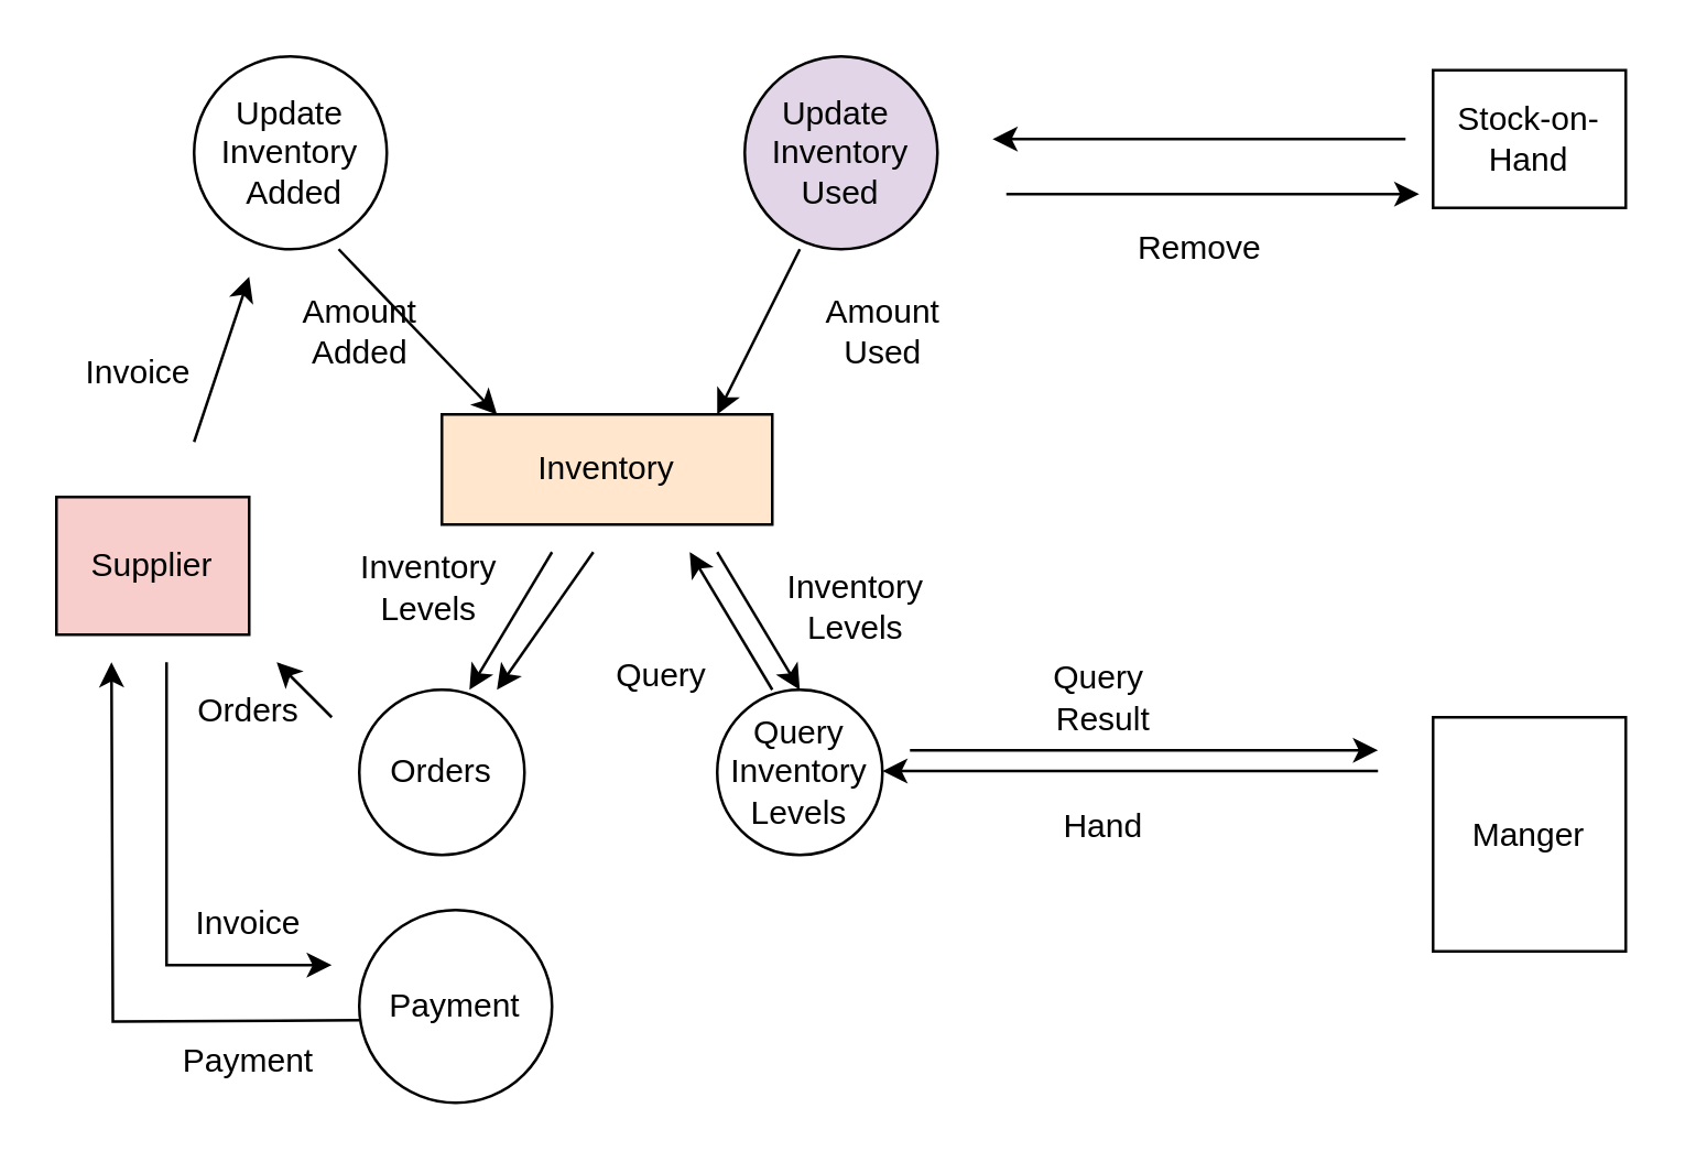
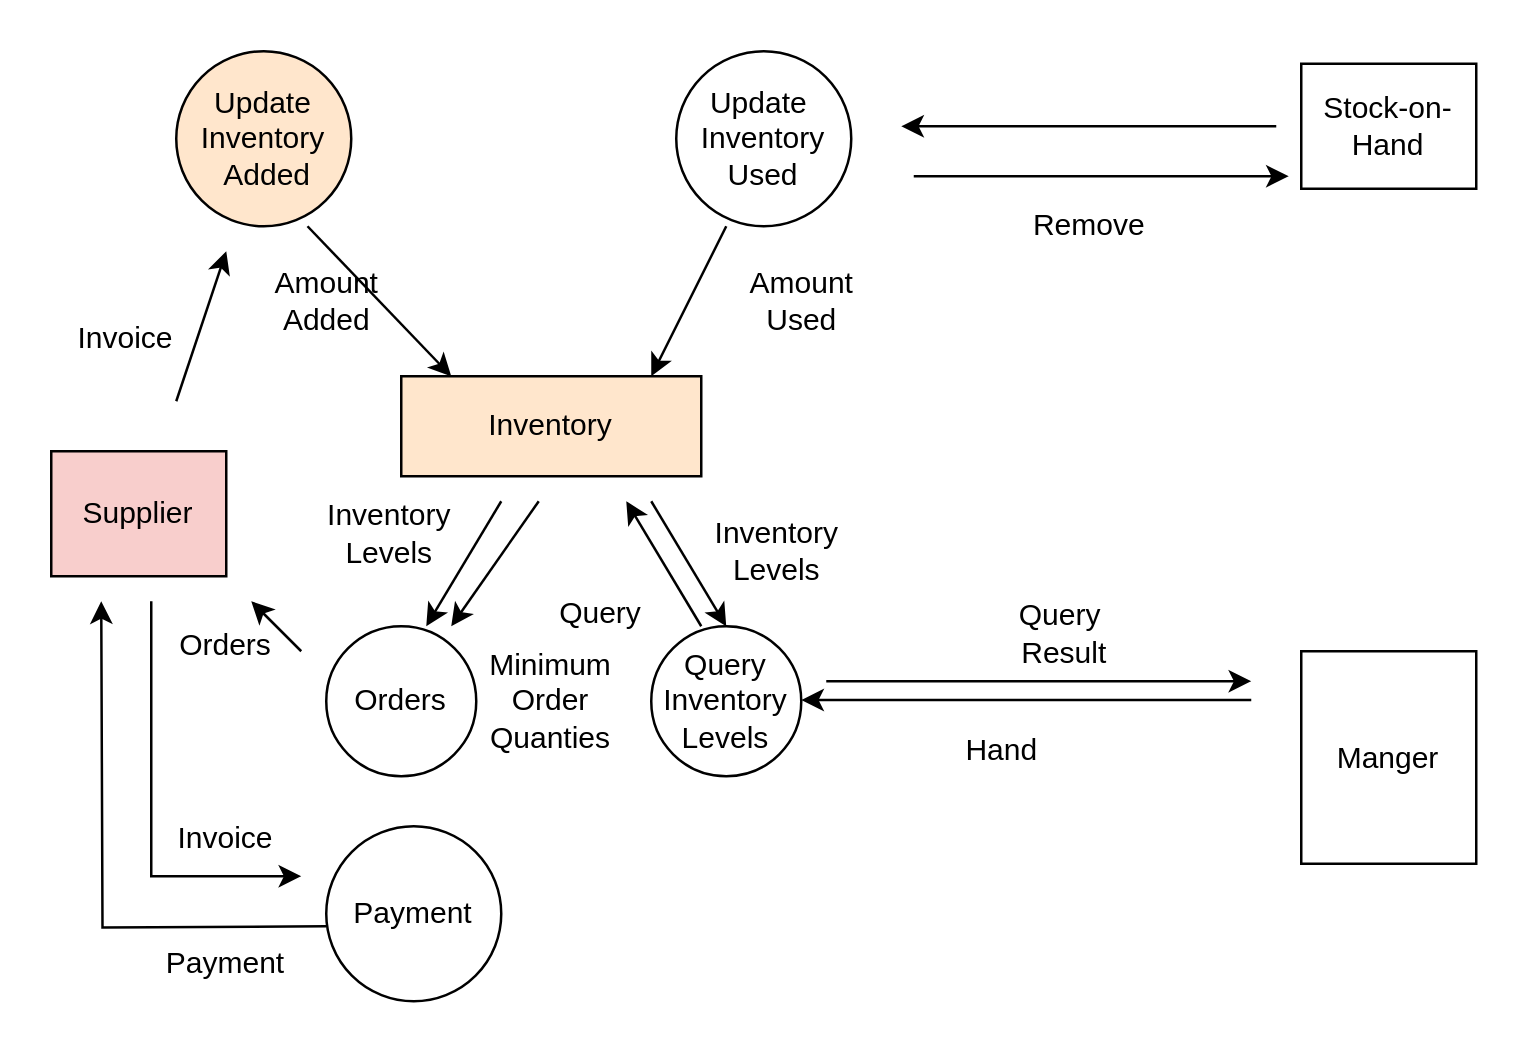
  <mxCell id="0" />
  <mxCell id="1" parent="0" />
- <mxCell id="2" value="Update&lt;br&gt;Inventory&lt;br&gt;&amp;nbsp;Added" style="ellipse;whiteSpace=wrap;html=1;aspect=fixed;" vertex="1" parent="1"><mxGeometry x="70" y="20" width="70" height="70" as="geometry" /></mxCell>
- <mxCell id="3" value="Update&amp;nbsp;&lt;br&gt;Inventory&lt;br&gt;Used" style="ellipse;whiteSpace=wrap;html=1;aspect=fixed;fillColor=#e1d5e7;" vertex="1" parent="1"><mxGeometry x="270" y="20" width="70" height="70" as="geometry" /></mxCell>
+ <mxCell id="2" value="Update&lt;br&gt;Inventory&lt;br&gt;&amp;nbsp;Added" style="ellipse;whiteSpace=wrap;html=1;aspect=fixed;fillColor=#ffe6cc;" vertex="1" parent="1"><mxGeometry x="70" y="20" width="70" height="70" as="geometry" /></mxCell>
+ <mxCell id="3" value="Update&amp;nbsp;&lt;br&gt;Inventory&lt;br&gt;Used" style="ellipse;whiteSpace=wrap;html=1;aspect=fixed;" vertex="1" parent="1"><mxGeometry x="270" y="20" width="70" height="70" as="geometry" /></mxCell>
  <mxCell id="4" value="" style="endArrow=classic;html=1;rounded=0;" edge="1" parent="1"><mxGeometry width="50" height="50" relative="1" as="geometry"><mxPoint x="510" y="50" as="sourcePoint" /><mxPoint x="360" y="50" as="targetPoint" /></mxGeometry></mxCell>
  <mxCell id="5" value="Stock-on-Hand" style="html=1;whiteSpace=wrap;" vertex="1" parent="1"><mxGeometry x="520" y="25" width="70" height="50" as="geometry" /></mxCell>
  <mxCell id="6" value="Manger" style="html=1;whiteSpace=wrap;" vertex="1" parent="1"><mxGeometry x="520" y="260" width="70" height="85" as="geometry" /></mxCell>
  <mxCell id="7" value="" style="endArrow=classic;html=1;rounded=0;" edge="1" parent="1"><mxGeometry width="50" height="50" relative="1" as="geometry"><mxPoint x="290" y="90" as="sourcePoint" /><mxPoint x="260" y="150" as="targetPoint" /></mxGeometry></mxCell>
  <mxCell id="8" value="" style="endArrow=classic;html=1;rounded=0;exitX=0.75;exitY=1;exitDx=0;exitDy=0;exitPerimeter=0;" edge="1" parent="1" source="2"><mxGeometry width="50" height="50" relative="1" as="geometry"><mxPoint x="139.998" y="89.998" as="sourcePoint" /><mxPoint x="180" y="150" as="targetPoint" /></mxGeometry></mxCell>
  <mxCell id="9" value="" style="endArrow=classic;html=1;rounded=0;" edge="1" parent="1"><mxGeometry width="50" height="50" relative="1" as="geometry"><mxPoint x="70" y="160" as="sourcePoint" /><mxPoint x="90" y="100" as="targetPoint" /></mxGeometry></mxCell>
  <mxCell id="10" value="Supplier" style="html=1;whiteSpace=wrap;fillColor=#f8cecc;" vertex="1" parent="1"><mxGeometry x="20" y="180" width="70" height="50" as="geometry" /></mxCell>
  <mxCell id="11" value="" style="endArrow=classic;html=1;rounded=0;" edge="1" parent="1"><mxGeometry width="50" height="50" relative="1" as="geometry"><mxPoint x="120" y="260" as="sourcePoint" /><mxPoint x="100" y="240" as="targetPoint" /></mxGeometry></mxCell>
  <mxCell id="12" value="" style="endArrow=classic;html=1;rounded=0;edgeStyle=orthogonalEdgeStyle;" edge="1" parent="1"><mxGeometry width="50" height="50" relative="1" as="geometry"><mxPoint x="130" y="370" as="sourcePoint" /><mxPoint x="40" y="240" as="targetPoint" /></mxGeometry></mxCell>
  <mxCell id="13" value="" style="endArrow=classic;html=1;rounded=0;edgeStyle=orthogonalEdgeStyle;" edge="1" parent="1"><mxGeometry width="50" height="50" relative="1" as="geometry"><mxPoint x="60" y="240" as="sourcePoint" /><mxPoint x="120" y="350" as="targetPoint" /><Array as="points"><mxPoint x="60" y="350" /><mxPoint x="120" y="350" /></Array></mxGeometry></mxCell>
  <mxCell id="14" value="Payment" style="ellipse;whiteSpace=wrap;html=1;aspect=fixed;" vertex="1" parent="1"><mxGeometry x="130" y="330" width="70" height="70" as="geometry" /></mxCell>
  <mxCell id="15" value="Orders" style="ellipse;whiteSpace=wrap;html=1;aspect=fixed;" vertex="1" parent="1"><mxGeometry x="130" y="250" width="60" height="60" as="geometry" /></mxCell>
  <mxCell id="16" value="Inventory" style="rounded=0;whiteSpace=wrap;html=1;fillColor=#ffe6cc;" vertex="1" parent="1"><mxGeometry x="160" y="150" width="120" height="40" as="geometry" /></mxCell>
  <mxCell id="17" value="" style="endArrow=classic;html=1;rounded=0;" edge="1" parent="1"><mxGeometry width="50" height="50" relative="1" as="geometry"><mxPoint x="260" y="200" as="sourcePoint" /><mxPoint x="290" y="250" as="targetPoint" /></mxGeometry></mxCell>
  <mxCell id="18" value="" style="endArrow=classic;html=1;rounded=0;" edge="1" parent="1"><mxGeometry width="50" height="50" relative="1" as="geometry"><mxPoint x="280" y="250" as="sourcePoint" /><mxPoint x="250" y="200" as="targetPoint" /></mxGeometry></mxCell>
  <mxCell id="19" value="" style="endArrow=classic;html=1;rounded=0;" edge="1" parent="1"><mxGeometry width="50" height="50" relative="1" as="geometry"><mxPoint x="215" y="200" as="sourcePoint" /><mxPoint x="180" y="250" as="targetPoint" /><Array as="points"><mxPoint x="180" y="250" /></Array></mxGeometry></mxCell>
  <mxCell id="20" value="" style="endArrow=classic;html=1;rounded=0;" edge="1" parent="1"><mxGeometry width="50" height="50" relative="1" as="geometry"><mxPoint x="200" y="200" as="sourcePoint" /><mxPoint x="170" y="250" as="targetPoint" /><Array as="points" /></mxGeometry></mxCell>
  <mxCell id="21" value="Query&lt;br style=&quot;border-color: var(--border-color);&quot;&gt;Inventory&lt;br style=&quot;border-color: var(--border-color);&quot;&gt;Levels" style="ellipse;whiteSpace=wrap;html=1;aspect=fixed;" vertex="1" parent="1"><mxGeometry x="260" y="250" width="60" height="60" as="geometry" /></mxCell>
  <mxCell id="22" value="" style="endArrow=classic;html=1;rounded=0;" edge="1" parent="1"><mxGeometry width="50" height="50" relative="1" as="geometry"><mxPoint x="500" y="279.5" as="sourcePoint" /><mxPoint x="320" y="279.5" as="targetPoint" /></mxGeometry></mxCell>
  <mxCell id="23" value="" style="endArrow=classic;html=1;rounded=0;" edge="1" parent="1"><mxGeometry width="50" height="50" relative="1" as="geometry"><mxPoint x="330" y="272" as="sourcePoint" /><mxPoint x="500" y="272" as="targetPoint" /></mxGeometry></mxCell>
  <mxCell id="24" value="Invoice" style="text;strokeColor=none;align=center;fillColor=none;html=1;verticalAlign=middle;whiteSpace=wrap;rounded=0;" vertex="1" parent="1"><mxGeometry x="60" y="320" width="60" height="30" as="geometry" /></mxCell>
  <mxCell id="25" value="Payment" style="text;strokeColor=none;align=center;fillColor=none;html=1;verticalAlign=middle;whiteSpace=wrap;rounded=0;" vertex="1" parent="1"><mxGeometry x="60" y="370" width="60" height="30" as="geometry" /></mxCell>
  <mxCell id="26" value="Query" style="text;strokeColor=none;align=center;fillColor=none;html=1;verticalAlign=middle;whiteSpace=wrap;rounded=0;" vertex="1" parent="1"><mxGeometry x="210" y="230" width="60" height="30" as="geometry" /></mxCell>
- <mxCell id="28" value="Query&amp;nbsp;&lt;br&gt;Result" style="text;html=1;align=center;verticalAlign=middle;resizable=0;points=[];autosize=1;strokeColor=none;fillColor=none;" vertex="1" parent="1"><mxGeometry x="370" y="233" width="60" height="40" as="geometry" /></mxCell>
+ <mxCell id="27" value="Minimum Order&lt;br&gt;Quanties" style="text;strokeColor=none;align=center;fillColor=none;html=1;verticalAlign=middle;whiteSpace=wrap;rounded=0;" vertex="1" parent="1"><mxGeometry x="190" y="265" width="60" height="30" as="geometry" /></mxCell>
+ <mxCell id="28" value="Query&amp;nbsp;&lt;br&gt;Result" style="text;html=1;align=center;verticalAlign=middle;resizable=0;points=[];autosize=1;strokeColor=none;fillColor=none;" vertex="1" parent="1"><mxGeometry x="395" y="233" width="60" height="40" as="geometry" /></mxCell>
  <mxCell id="29" value="Hand" style="text;html=1;align=center;verticalAlign=middle;resizable=0;points=[];autosize=1;strokeColor=none;fillColor=none;" vertex="1" parent="1"><mxGeometry x="365" y="285" width="70" height="30" as="geometry" /></mxCell>
  <mxCell id="30" value="Amount &lt;br&gt;Used" style="text;html=1;align=center;verticalAlign=middle;resizable=0;points=[];autosize=1;strokeColor=none;fillColor=none;" vertex="1" parent="1"><mxGeometry x="290" y="100" width="60" height="40" as="geometry" /></mxCell>
  <mxCell id="31" value="Inventory&lt;br style=&quot;border-color: var(--border-color);&quot;&gt;&lt;span style=&quot;&quot;&gt;Levels&lt;/span&gt;" style="text;html=1;align=center;verticalAlign=middle;resizable=0;points=[];autosize=1;strokeColor=none;fillColor=none;" vertex="1" parent="1"><mxGeometry x="275" y="200" width="70" height="40" as="geometry" /></mxCell>
  <mxCell id="32" value="Amount &lt;br&gt;Added" style="text;html=1;align=center;verticalAlign=middle;resizable=0;points=[];autosize=1;strokeColor=none;fillColor=none;" vertex="1" parent="1"><mxGeometry x="100" y="100" width="60" height="40" as="geometry" /></mxCell>
  <mxCell id="33" value="Invoice" style="text;strokeColor=none;align=center;fillColor=none;html=1;verticalAlign=middle;whiteSpace=wrap;rounded=0;" vertex="1" parent="1"><mxGeometry x="20" y="120" width="60" height="30" as="geometry" /></mxCell>
  <mxCell id="34" value="Orders" style="text;strokeColor=none;align=center;fillColor=none;html=1;verticalAlign=middle;whiteSpace=wrap;rounded=0;" vertex="1" parent="1"><mxGeometry x="60" y="243" width="60" height="30" as="geometry" /></mxCell>
  <mxCell id="35" value="Inventory&lt;br style=&quot;border-color: var(--border-color);&quot;&gt;&lt;span style=&quot;&quot;&gt;Levels&lt;/span&gt;" style="text;html=1;align=center;verticalAlign=middle;resizable=0;points=[];autosize=1;strokeColor=none;fillColor=none;" vertex="1" parent="1"><mxGeometry x="120" y="193" width="70" height="40" as="geometry" /></mxCell>
  <mxCell id="36" value="" style="endArrow=classic;html=1;rounded=0;" edge="1" parent="1"><mxGeometry width="50" height="50" relative="1" as="geometry"><mxPoint x="365" y="70" as="sourcePoint" /><mxPoint x="515" y="70" as="targetPoint" /></mxGeometry></mxCell>
  <mxCell id="37" value="Remove" style="text;html=1;align=center;verticalAlign=middle;resizable=0;points=[];autosize=1;strokeColor=none;fillColor=none;" vertex="1" parent="1"><mxGeometry x="400" y="75" width="70" height="30" as="geometry" /></mxCell>
